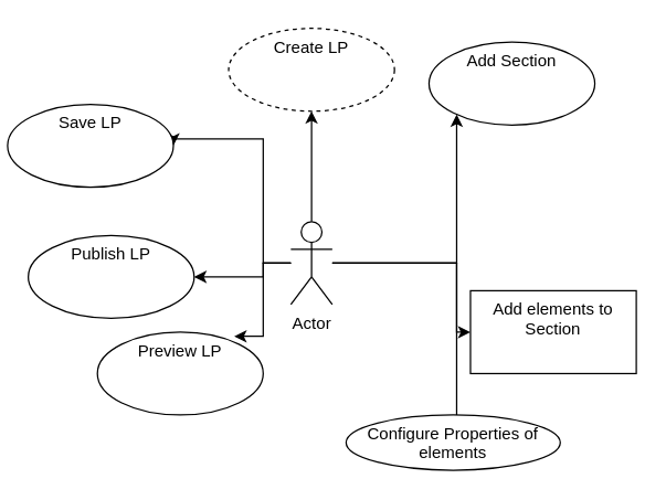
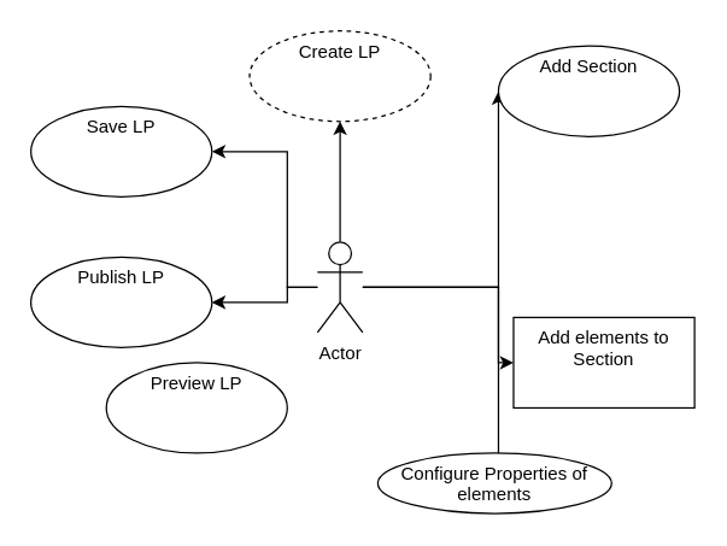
  <mxCell id="0" />
  <mxCell id="1" parent="0" />
  <mxCell id="2" value="" style="edgeStyle=orthogonalEdgeStyle;rounded=0;orthogonalLoop=1;jettySize=auto;html=1;" edge="1" parent="1" source="9" target="10"><mxGeometry relative="1" as="geometry" /></mxCell>
  <mxCell id="3" value="" style="edgeStyle=orthogonalEdgeStyle;rounded=0;orthogonalLoop=1;jettySize=auto;html=1;" edge="1" parent="1" source="9" target="11"><mxGeometry relative="1" as="geometry"><Array as="points"><mxPoint x="330" y="190" /></Array></mxGeometry></mxCell>
  <mxCell id="4" value="" style="edgeStyle=orthogonalEdgeStyle;rounded=0;orthogonalLoop=1;jettySize=auto;html=1;" edge="1" parent="1" source="9" target="12"><mxGeometry relative="1" as="geometry"><Array as="points"><mxPoint x="330" y="190" /><mxPoint x="330" y="240" /></Array></mxGeometry></mxCell>
- <mxCell id="5" value="" style="edgeStyle=orthogonalEdgeStyle;rounded=0;orthogonalLoop=1;jettySize=auto;html=1;entryX=0.825;entryY=0.05;entryDx=0;entryDy=0;entryPerimeter=0;" edge="1" parent="1" source="9" target="14"><mxGeometry relative="1" as="geometry"><Array as="points"><mxPoint x="190" y="190" /><mxPoint x="190" y="243" /></Array></mxGeometry></mxCell>
  <mxCell id="6" value="" style="edgeStyle=orthogonalEdgeStyle;rounded=0;orthogonalLoop=1;jettySize=auto;html=1;endArrow=none;" edge="1" parent="1" source="9" target="13"><mxGeometry relative="1" as="geometry"><Array as="points"><mxPoint x="330" y="190" /></Array></mxGeometry></mxCell>
  <mxCell id="7" value="" style="edgeStyle=orthogonalEdgeStyle;rounded=0;orthogonalLoop=1;jettySize=auto;html=1;" edge="1" parent="1" source="9" target="15"><mxGeometry relative="1" as="geometry"><Array as="points"><mxPoint x="190" y="190" /><mxPoint x="190" y="200" /></Array></mxGeometry></mxCell>
  <mxCell id="8" value="" style="edgeStyle=orthogonalEdgeStyle;rounded=0;orthogonalLoop=1;jettySize=auto;html=1;entryX=1;entryY=0.5;entryDx=0;entryDy=0;" edge="1" parent="1" source="9" target="16"><mxGeometry relative="1" as="geometry"><Array as="points"><mxPoint x="190" y="190" /><mxPoint x="190" y="100" /></Array></mxGeometry></mxCell>
  <mxCell id="9" value="Actor" style="shape=umlActor;verticalLabelPosition=bottom;verticalAlign=top;html=1;outlineConnect=0;" vertex="1" parent="1"><mxGeometry x="210" y="160" width="30" height="60" as="geometry" /></mxCell>
  <mxCell id="10" value="Create LP" style="ellipse;whiteSpace=wrap;html=1;verticalAlign=top;dashed=1;" vertex="1" parent="1"><mxGeometry x="165" y="20" width="120" height="60" as="geometry" /></mxCell>
- <mxCell id="11" value="Add Section" style="ellipse;whiteSpace=wrap;html=1;verticalAlign=top;" vertex="1" parent="1"><mxGeometry x="310" y="30" width="120" height="60" as="geometry" /></mxCell>
+ <mxCell id="11" value="Add Section" style="ellipse;whiteSpace=wrap;html=1;verticalAlign=top;" vertex="1" parent="1"><mxGeometry x="330" y="30" width="120" height="60" as="geometry" /></mxCell>
  <mxCell id="12" value="Add elements to Section" style="whiteSpace=wrap;html=1;verticalAlign=top;rounded=0;" vertex="1" parent="1"><mxGeometry x="340" y="210" width="120" height="60" as="geometry" /></mxCell>
  <mxCell id="13" value="Configure Properties of elements" style="ellipse;whiteSpace=wrap;html=1;verticalAlign=top;" vertex="1" parent="1"><mxGeometry x="250" y="300" width="155" height="40" as="geometry" /></mxCell>
  <mxCell id="14" value="Preview LP" style="ellipse;whiteSpace=wrap;html=1;verticalAlign=top;" vertex="1" parent="1"><mxGeometry x="70" y="240" width="120" height="60" as="geometry" /></mxCell>
  <mxCell id="15" value="Publish LP" style="ellipse;whiteSpace=wrap;html=1;verticalAlign=top;" vertex="1" parent="1"><mxGeometry x="20" y="170" width="120" height="60" as="geometry" /></mxCell>
- <mxCell id="16" value="Save LP" style="ellipse;whiteSpace=wrap;html=1;verticalAlign=top;" vertex="1" parent="1"><mxGeometry x="5" y="75" width="120" height="60" as="geometry" /></mxCell>
+ <mxCell id="16" value="Save LP" style="ellipse;whiteSpace=wrap;html=1;verticalAlign=top;" vertex="1" parent="1"><mxGeometry x="20" y="70" width="120" height="60" as="geometry" /></mxCell>
